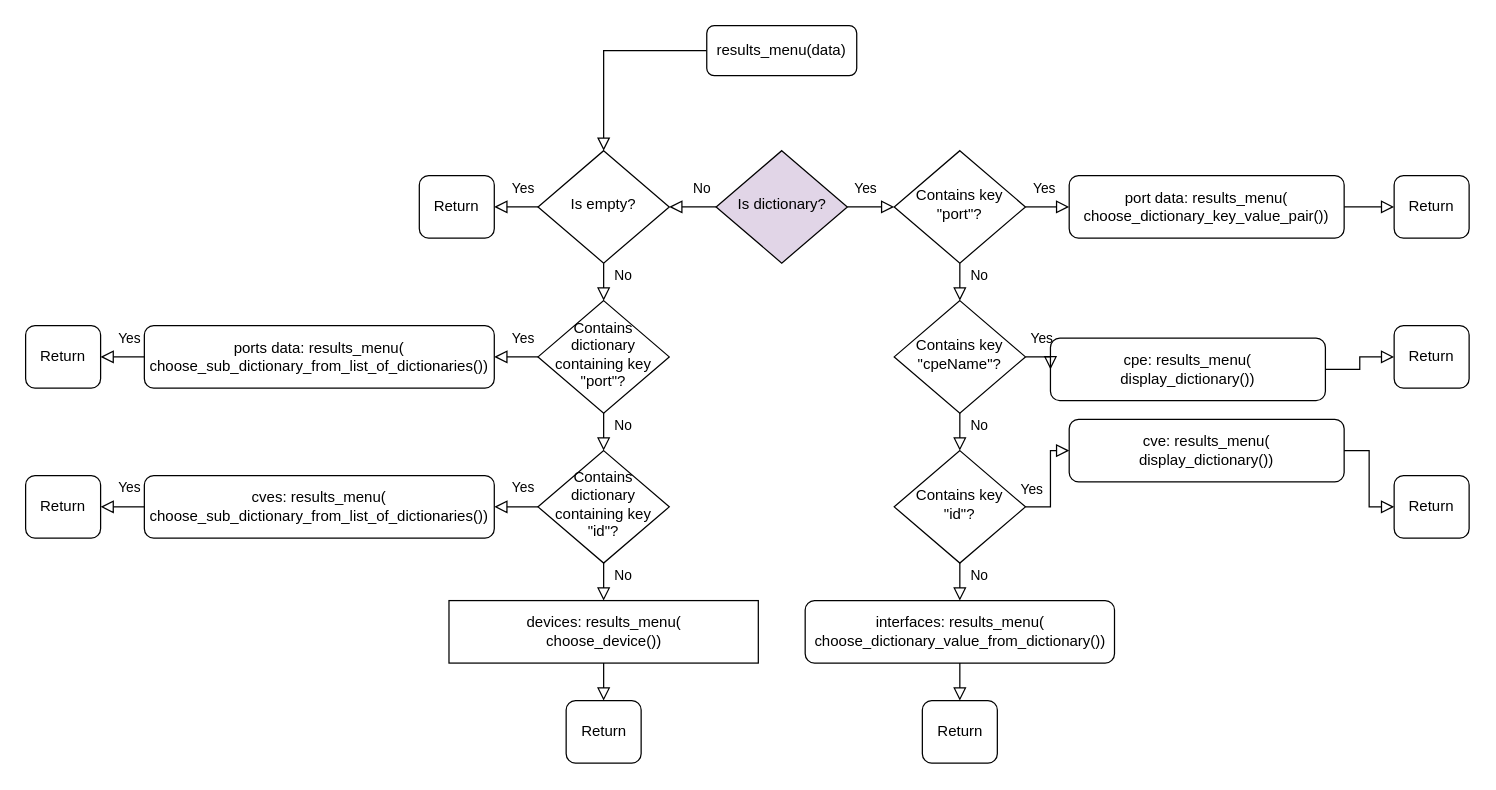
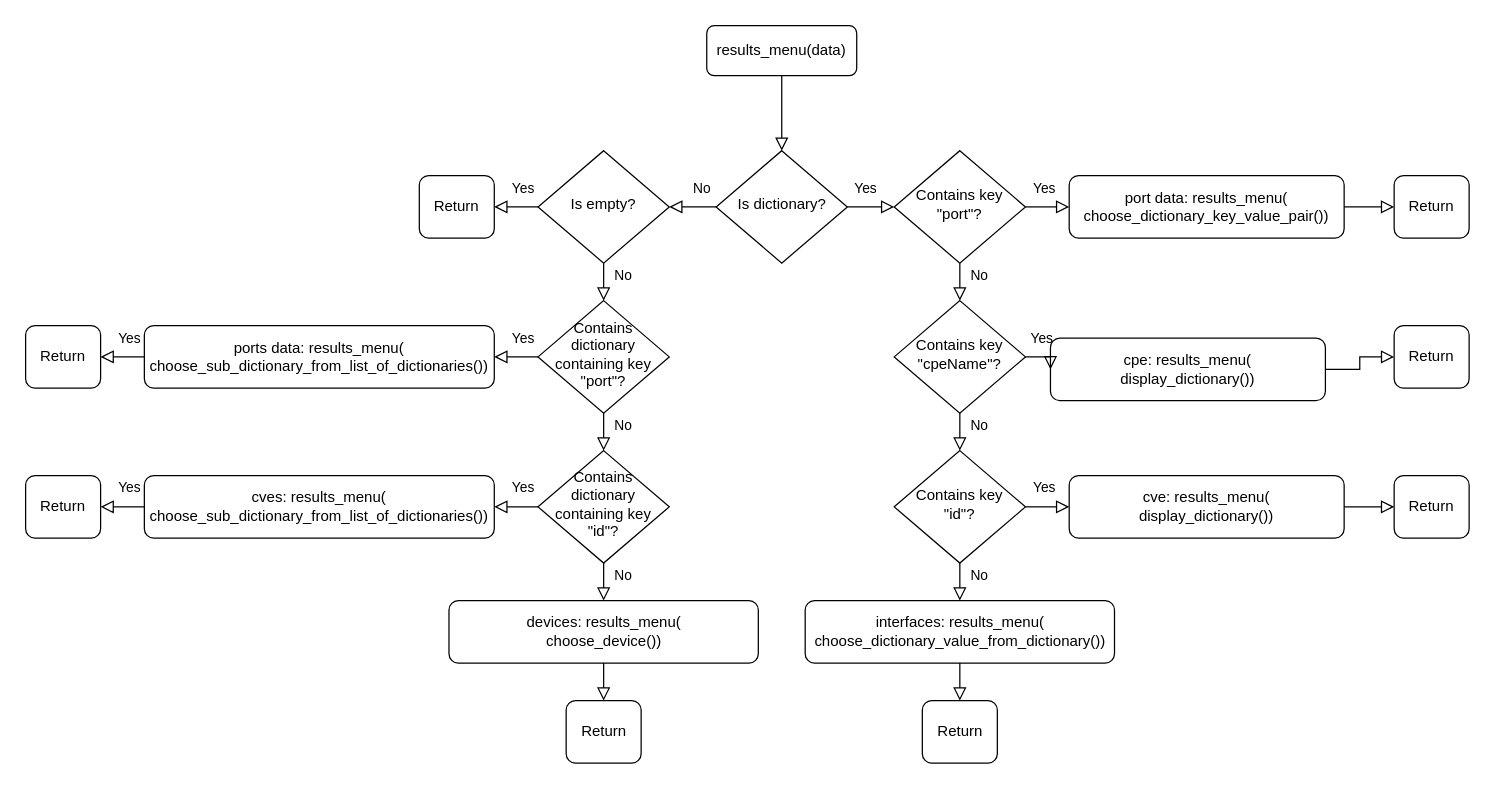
  <mxCell id="0" />
  <mxCell id="1" parent="0" />
- <mxCell id="2" value="" style="rounded=0;html=1;jettySize=auto;orthogonalLoop=1;fontSize=11;endArrow=block;endFill=0;endSize=8;strokeWidth=1;shadow=0;labelBackgroundColor=none;edgeStyle=orthogonalEdgeStyle;" parent="1" source="3" target="22" edge="1"><mxGeometry relative="1" as="geometry" /></mxCell>
+ <mxCell id="2" value="" style="rounded=0;html=1;jettySize=auto;orthogonalLoop=1;fontSize=11;endArrow=block;endFill=0;endSize=8;strokeWidth=1;shadow=0;labelBackgroundColor=none;edgeStyle=orthogonalEdgeStyle;" parent="1" source="3" target="5" edge="1"><mxGeometry relative="1" as="geometry" /></mxCell>
  <mxCell id="3" value="results_menu(data)" style="rounded=1;whiteSpace=wrap;html=1;fontSize=12;glass=0;strokeWidth=1;shadow=0;" parent="1" vertex="1"><mxGeometry x="565" y="20" width="120" height="40" as="geometry" /></mxCell>
  <mxCell id="4" value="Yes" style="edgeStyle=orthogonalEdgeStyle;rounded=0;html=1;jettySize=auto;orthogonalLoop=1;fontSize=11;endArrow=block;endFill=0;endSize=8;strokeWidth=1;shadow=0;labelBackgroundColor=none;entryX=0;entryY=0.5;entryDx=0;entryDy=0;" parent="1" source="5" target="6" edge="1"><mxGeometry x="-0.332" y="15" relative="1" as="geometry"><mxPoint as="offset" /><mxPoint x="720" y="160" as="targetPoint" /></mxGeometry></mxCell>
- <mxCell id="5" value="Is dictionary?" style="rhombus;whiteSpace=wrap;html=1;shadow=0;fontFamily=Helvetica;fontSize=12;align=center;strokeWidth=1;spacing=6;spacingTop=-4;fillColor=#e1d5e7;" parent="1" vertex="1"><mxGeometry x="572.5" y="120" width="105" height="90" as="geometry" /></mxCell>
+ <mxCell id="5" value="Is dictionary?" style="rhombus;whiteSpace=wrap;html=1;shadow=0;fontFamily=Helvetica;fontSize=12;align=center;strokeWidth=1;spacing=6;spacingTop=-4;" parent="1" vertex="1"><mxGeometry x="572.5" y="120" width="105" height="90" as="geometry" /></mxCell>
  <mxCell id="6" value="Contains key &quot;port&quot;?" style="rhombus;whiteSpace=wrap;html=1;shadow=0;fontFamily=Helvetica;fontSize=12;align=center;strokeWidth=1;spacing=6;spacingTop=-4;" parent="1" vertex="1"><mxGeometry x="715" y="120" width="105" height="90" as="geometry" /></mxCell>
  <mxCell id="7" value="&lt;div&gt;port data: results_menu( &lt;br&gt;&lt;/div&gt;&lt;div&gt;choose_dictionary_key_value_pair())&lt;br&gt;&lt;/div&gt;" style="rounded=1;whiteSpace=wrap;html=1;" parent="1" vertex="1"><mxGeometry x="855" y="140" width="220" height="50" as="geometry" /></mxCell>
  <mxCell id="8" value="Yes" style="edgeStyle=orthogonalEdgeStyle;rounded=0;html=1;jettySize=auto;orthogonalLoop=1;fontSize=11;endArrow=block;endFill=0;endSize=8;strokeWidth=1;shadow=0;labelBackgroundColor=none;entryX=0;entryY=0.5;entryDx=0;entryDy=0;exitX=1;exitY=0.5;exitDx=0;exitDy=0;" parent="1" source="6" target="7" edge="1"><mxGeometry x="-0.143" y="15" relative="1" as="geometry"><mxPoint as="offset" /><mxPoint x="817.5" y="164.8" as="sourcePoint" /><mxPoint x="867.5" y="164.8" as="targetPoint" /></mxGeometry></mxCell>
  <mxCell id="9" value="No" style="edgeStyle=orthogonalEdgeStyle;rounded=0;html=1;jettySize=auto;orthogonalLoop=1;fontSize=11;endArrow=block;endFill=0;endSize=8;strokeWidth=1;shadow=0;labelBackgroundColor=none;exitX=0.5;exitY=1;exitDx=0;exitDy=0;entryX=0.5;entryY=0;entryDx=0;entryDy=0;" parent="1" source="6" edge="1"><mxGeometry x="-0.341" y="15" relative="1" as="geometry"><mxPoint as="offset" /><mxPoint x="762.5" y="230" as="sourcePoint" /><mxPoint x="767.5" y="240" as="targetPoint" /></mxGeometry></mxCell>
  <mxCell id="10" value="&lt;div&gt;cpe: results_menu(&lt;br&gt;&lt;/div&gt;&lt;div&gt;display_dictionary())&lt;/div&gt;" style="rounded=1;whiteSpace=wrap;html=1;" parent="1" vertex="1"><mxGeometry x="840" y="270" width="220" height="50" as="geometry" /></mxCell>
  <mxCell id="11" value="Yes" style="edgeStyle=orthogonalEdgeStyle;rounded=0;html=1;jettySize=auto;orthogonalLoop=1;fontSize=11;endArrow=block;endFill=0;endSize=8;strokeWidth=1;shadow=0;labelBackgroundColor=none;entryX=0;entryY=0.5;entryDx=0;entryDy=0;exitX=1;exitY=0.5;exitDx=0;exitDy=0;" parent="1" source="14" target="10" edge="1"><mxGeometry x="-0.143" y="15" relative="1" as="geometry"><mxPoint as="offset" /><mxPoint x="817.5" y="280" as="sourcePoint" /><mxPoint x="867.5" y="279.8" as="targetPoint" /></mxGeometry></mxCell>
  <mxCell id="12" value="No" style="edgeStyle=orthogonalEdgeStyle;rounded=0;html=1;jettySize=auto;orthogonalLoop=1;fontSize=11;endArrow=block;endFill=0;endSize=8;strokeWidth=1;shadow=0;labelBackgroundColor=none;exitX=0.5;exitY=1;exitDx=0;exitDy=0;entryX=0.5;entryY=0;entryDx=0;entryDy=0;" parent="1" source="14" edge="1"><mxGeometry x="-0.341" y="15" relative="1" as="geometry"><mxPoint as="offset" /><mxPoint x="767.5" y="320" as="sourcePoint" /><mxPoint x="767.5" y="360" as="targetPoint" /></mxGeometry></mxCell>
  <mxCell id="13" value="Yes" style="edgeStyle=orthogonalEdgeStyle;rounded=0;html=1;jettySize=auto;orthogonalLoop=1;fontSize=11;endArrow=block;endFill=0;endSize=8;strokeWidth=1;shadow=0;labelBackgroundColor=none;entryX=0;entryY=0.5;entryDx=0;entryDy=0;exitX=1;exitY=0.5;exitDx=0;exitDy=0;" parent="1" source="15" target="16" edge="1"><mxGeometry x="-0.143" y="15" relative="1" as="geometry"><mxPoint as="offset" /><mxPoint x="817.5" y="400" as="sourcePoint" /><mxPoint x="855" y="405" as="targetPoint" /></mxGeometry></mxCell>
  <mxCell id="14" value="Contains key &quot;cpeName&quot;?" style="rhombus;whiteSpace=wrap;html=1;shadow=0;fontFamily=Helvetica;fontSize=12;align=center;strokeWidth=1;spacing=6;spacingTop=-4;" parent="1" vertex="1"><mxGeometry x="715" y="240" width="105" height="90" as="geometry" /></mxCell>
  <mxCell id="15" value="Contains key &quot;id&quot;?" style="rhombus;whiteSpace=wrap;html=1;shadow=0;fontFamily=Helvetica;fontSize=12;align=center;strokeWidth=1;spacing=6;spacingTop=-4;" parent="1" vertex="1"><mxGeometry x="715" y="360" width="105" height="90" as="geometry" /></mxCell>
- <mxCell id="16" value="&lt;div&gt;cve: results_menu(&lt;br&gt;&lt;/div&gt;&lt;div&gt;display_dictionary())&lt;/div&gt;" style="rounded=1;whiteSpace=wrap;html=1;" parent="1" vertex="1"><mxGeometry x="855" y="335" width="220" height="50" as="geometry" /></mxCell>
+ <mxCell id="16" value="&lt;div&gt;cve: results_menu(&lt;br&gt;&lt;/div&gt;&lt;div&gt;display_dictionary())&lt;/div&gt;" style="rounded=1;whiteSpace=wrap;html=1;" parent="1" vertex="1"><mxGeometry x="855" y="380" width="220" height="50" as="geometry" /></mxCell>
  <mxCell id="17" value="&lt;div&gt;interfaces: results_menu(&lt;br&gt;&lt;/div&gt;&lt;div&gt;choose_dictionary_value_from_dictionary())&lt;/div&gt;" style="rounded=1;whiteSpace=wrap;html=1;" vertex="1" parent="1"><mxGeometry x="643.75" y="480" width="247.5" height="50" as="geometry" /></mxCell>
  <mxCell id="18" value="No" style="edgeStyle=orthogonalEdgeStyle;rounded=0;html=1;jettySize=auto;orthogonalLoop=1;fontSize=11;endArrow=block;endFill=0;endSize=8;strokeWidth=1;shadow=0;labelBackgroundColor=none;exitX=0;exitY=0.5;exitDx=0;exitDy=0;" edge="1" parent="1" source="5"><mxGeometry x="-0.341" y="-15" relative="1" as="geometry"><mxPoint as="offset" /><mxPoint x="535" y="165" as="targetPoint" /><mxPoint x="525" y="175" as="sourcePoint" /></mxGeometry></mxCell>
  <mxCell id="19" value="Contains dictionary containing key &quot;port&quot;?" style="rhombus;whiteSpace=wrap;html=1;shadow=0;fontFamily=Helvetica;fontSize=12;align=center;strokeWidth=1;spacing=6;spacingTop=-4;" vertex="1" parent="1"><mxGeometry x="430" y="240" width="105" height="90" as="geometry" /></mxCell>
  <mxCell id="20" value="Yes" style="edgeStyle=orthogonalEdgeStyle;rounded=0;html=1;jettySize=auto;orthogonalLoop=1;fontSize=11;endArrow=block;endFill=0;endSize=8;strokeWidth=1;shadow=0;labelBackgroundColor=none;exitX=0;exitY=0.5;exitDx=0;exitDy=0;entryX=1;entryY=0.5;entryDx=0;entryDy=0;" edge="1" parent="1" source="19" target="21"><mxGeometry x="-0.341" y="-15" relative="1" as="geometry"><mxPoint as="offset" /><mxPoint x="392" y="164.8" as="targetPoint" /><mxPoint x="430" y="164.8" as="sourcePoint" /></mxGeometry></mxCell>
  <mxCell id="21" value="&lt;div&gt;ports data: results_menu(&lt;br&gt;&lt;/div&gt;&lt;div&gt;choose_sub_dictionary_from_list_of_dictionaries())&lt;br&gt;&lt;/div&gt;" style="rounded=1;whiteSpace=wrap;html=1;" vertex="1" parent="1"><mxGeometry x="115" y="260" width="280" height="50" as="geometry" /></mxCell>
  <mxCell id="22" value="Is empty?" style="rhombus;whiteSpace=wrap;html=1;shadow=0;fontFamily=Helvetica;fontSize=12;align=center;strokeWidth=1;spacing=6;spacingTop=-4;" vertex="1" parent="1"><mxGeometry x="430" y="120" width="105" height="90" as="geometry" /></mxCell>
  <mxCell id="23" value="Yes" style="edgeStyle=orthogonalEdgeStyle;rounded=0;html=1;jettySize=auto;orthogonalLoop=1;fontSize=11;endArrow=block;endFill=0;endSize=8;strokeWidth=1;shadow=0;labelBackgroundColor=none;entryX=1;entryY=0.5;entryDx=0;entryDy=0;" edge="1" parent="1"><mxGeometry x="-0.341" y="-15" relative="1" as="geometry"><mxPoint as="offset" /><mxPoint x="395" y="164.81" as="targetPoint" /><mxPoint x="430" y="165" as="sourcePoint" /></mxGeometry></mxCell>
  <mxCell id="24" value="Return" style="rounded=1;whiteSpace=wrap;html=1;" vertex="1" parent="1"><mxGeometry x="335" y="140" width="60" height="50" as="geometry" /></mxCell>
  <mxCell id="25" value="Return" style="rounded=1;whiteSpace=wrap;html=1;" vertex="1" parent="1"><mxGeometry x="1115" y="140" width="60" height="50" as="geometry" /></mxCell>
  <mxCell id="26" value="" style="edgeStyle=orthogonalEdgeStyle;rounded=0;html=1;jettySize=auto;orthogonalLoop=1;fontSize=11;endArrow=block;endFill=0;endSize=8;strokeWidth=1;shadow=0;labelBackgroundColor=none;entryX=0;entryY=0.5;entryDx=0;entryDy=0;exitX=1;exitY=0.5;exitDx=0;exitDy=0;" edge="1" parent="1" source="7" target="25"><mxGeometry x="-0.143" y="15" relative="1" as="geometry"><mxPoint as="offset" /><mxPoint x="1075" y="164.79" as="sourcePoint" /><mxPoint x="1110" y="164.79" as="targetPoint" /></mxGeometry></mxCell>
  <mxCell id="27" value="Return" style="rounded=1;whiteSpace=wrap;html=1;" vertex="1" parent="1"><mxGeometry x="1115" y="260" width="60" height="50" as="geometry" /></mxCell>
  <mxCell id="28" value="" style="edgeStyle=orthogonalEdgeStyle;rounded=0;html=1;jettySize=auto;orthogonalLoop=1;fontSize=11;endArrow=block;endFill=0;endSize=8;strokeWidth=1;shadow=0;labelBackgroundColor=none;entryX=0;entryY=0.5;entryDx=0;entryDy=0;exitX=1;exitY=0.5;exitDx=0;exitDy=0;" edge="1" parent="1" target="27" source="10"><mxGeometry x="-0.143" y="15" relative="1" as="geometry"><mxPoint as="offset" /><mxPoint x="1075" y="285" as="sourcePoint" /><mxPoint x="1110" y="284.79" as="targetPoint" /></mxGeometry></mxCell>
  <mxCell id="29" value="Return" style="rounded=1;whiteSpace=wrap;html=1;" vertex="1" parent="1"><mxGeometry x="1115" y="380" width="60" height="50" as="geometry" /></mxCell>
  <mxCell id="30" value="" style="edgeStyle=orthogonalEdgeStyle;rounded=0;html=1;jettySize=auto;orthogonalLoop=1;fontSize=11;endArrow=block;endFill=0;endSize=8;strokeWidth=1;shadow=0;labelBackgroundColor=none;entryX=0;entryY=0.5;entryDx=0;entryDy=0;exitX=1;exitY=0.5;exitDx=0;exitDy=0;" edge="1" parent="1" target="29" source="16"><mxGeometry y="15" relative="1" as="geometry"><mxPoint as="offset" /><mxPoint x="1075" y="405" as="sourcePoint" /><mxPoint x="1110" y="404.79" as="targetPoint" /></mxGeometry></mxCell>
  <mxCell id="31" value="Return" style="rounded=1;whiteSpace=wrap;html=1;" vertex="1" parent="1"><mxGeometry x="737.5" y="560" width="60" height="50" as="geometry" /></mxCell>
  <mxCell id="32" value="No" style="edgeStyle=orthogonalEdgeStyle;rounded=0;html=1;jettySize=auto;orthogonalLoop=1;fontSize=11;endArrow=block;endFill=0;endSize=8;strokeWidth=1;shadow=0;labelBackgroundColor=none;exitX=0.5;exitY=1;exitDx=0;exitDy=0;entryX=0.5;entryY=0;entryDx=0;entryDy=0;" edge="1" parent="1" source="15" target="17"><mxGeometry x="-0.341" y="15" relative="1" as="geometry"><mxPoint as="offset" /><mxPoint x="767.75" y="450" as="sourcePoint" /><mxPoint x="767.25" y="480" as="targetPoint" /></mxGeometry></mxCell>
  <mxCell id="33" value="" style="edgeStyle=orthogonalEdgeStyle;rounded=0;html=1;jettySize=auto;orthogonalLoop=1;fontSize=11;endArrow=block;endFill=0;endSize=8;strokeWidth=1;shadow=0;labelBackgroundColor=none;exitX=0.5;exitY=1;exitDx=0;exitDy=0;entryX=0.5;entryY=0;entryDx=0;entryDy=0;" edge="1" parent="1" source="17" target="31"><mxGeometry x="-0.341" y="15" relative="1" as="geometry"><mxPoint as="offset" /><mxPoint x="767.36" y="530" as="sourcePoint" /><mxPoint x="767.36" y="560" as="targetPoint" /></mxGeometry></mxCell>
  <mxCell id="34" value="No" style="edgeStyle=orthogonalEdgeStyle;rounded=0;html=1;jettySize=auto;orthogonalLoop=1;fontSize=11;endArrow=block;endFill=0;endSize=8;strokeWidth=1;shadow=0;labelBackgroundColor=none;exitX=0.5;exitY=1;exitDx=0;exitDy=0;entryX=0.5;entryY=0;entryDx=0;entryDy=0;" edge="1" parent="1" source="22" target="19"><mxGeometry x="-0.341" y="15" relative="1" as="geometry"><mxPoint as="offset" /><mxPoint x="482.7" y="210" as="sourcePoint" /><mxPoint x="482.2" y="240" as="targetPoint" /></mxGeometry></mxCell>
  <mxCell id="35" value="Return" style="rounded=1;whiteSpace=wrap;html=1;" vertex="1" parent="1"><mxGeometry x="20" y="260" width="60" height="50" as="geometry" /></mxCell>
  <mxCell id="36" value="Yes" style="edgeStyle=orthogonalEdgeStyle;rounded=0;html=1;jettySize=auto;orthogonalLoop=1;fontSize=11;endArrow=block;endFill=0;endSize=8;strokeWidth=1;shadow=0;labelBackgroundColor=none;entryX=1;entryY=0.5;entryDx=0;entryDy=0;exitX=0;exitY=0.5;exitDx=0;exitDy=0;" edge="1" parent="1" source="21" target="35"><mxGeometry x="-0.341" y="-15" relative="1" as="geometry"><mxPoint as="offset" /><mxPoint x="80" y="284.86" as="targetPoint" /><mxPoint x="115" y="285.05" as="sourcePoint" /></mxGeometry></mxCell>
  <mxCell id="37" value="Contains dictionary containing key &quot;id&quot;?" style="rhombus;whiteSpace=wrap;html=1;shadow=0;fontFamily=Helvetica;fontSize=12;align=center;strokeWidth=1;spacing=6;spacingTop=-4;" vertex="1" parent="1"><mxGeometry x="430" y="360" width="105" height="90" as="geometry" /></mxCell>
  <mxCell id="38" value="No" style="edgeStyle=orthogonalEdgeStyle;rounded=0;html=1;jettySize=auto;orthogonalLoop=1;fontSize=11;endArrow=block;endFill=0;endSize=8;strokeWidth=1;shadow=0;labelBackgroundColor=none;exitX=0.5;exitY=1;exitDx=0;exitDy=0;entryX=0.5;entryY=0;entryDx=0;entryDy=0;" edge="1" parent="1" source="19" target="37"><mxGeometry x="-0.341" y="15" relative="1" as="geometry"><mxPoint as="offset" /><mxPoint x="482.45" y="330" as="sourcePoint" /><mxPoint x="482.45" y="360" as="targetPoint" /></mxGeometry></mxCell>
  <mxCell id="39" value="No" style="edgeStyle=orthogonalEdgeStyle;rounded=0;html=1;jettySize=auto;orthogonalLoop=1;fontSize=11;endArrow=block;endFill=0;endSize=8;strokeWidth=1;shadow=0;labelBackgroundColor=none;exitX=0.5;exitY=1;exitDx=0;exitDy=0;entryX=0.5;entryY=0;entryDx=0;entryDy=0;" edge="1" parent="1" source="37" target="40"><mxGeometry x="-0.341" y="15" relative="1" as="geometry"><mxPoint as="offset" /><mxPoint x="482.42" y="450" as="sourcePoint" /><mxPoint x="482.42" y="480" as="targetPoint" /></mxGeometry></mxCell>
- <mxCell id="40" value="&lt;div&gt;devices: results_menu(&lt;br&gt;&lt;/div&gt;&lt;div&gt;choose_device())&lt;/div&gt;" style="whiteSpace=wrap;html=1;rounded=0;" vertex="1" parent="1"><mxGeometry x="358.75" y="480" width="247.5" height="50" as="geometry" /></mxCell>
+ <mxCell id="40" value="&lt;div&gt;devices: results_menu(&lt;br&gt;&lt;/div&gt;&lt;div&gt;choose_device())&lt;/div&gt;" style="rounded=1;whiteSpace=wrap;html=1;" vertex="1" parent="1"><mxGeometry x="358.75" y="480" width="247.5" height="50" as="geometry" /></mxCell>
  <mxCell id="41" value="Return" style="rounded=1;whiteSpace=wrap;html=1;" vertex="1" parent="1"><mxGeometry x="452.5" y="560" width="60" height="50" as="geometry" /></mxCell>
  <mxCell id="42" value="" style="edgeStyle=orthogonalEdgeStyle;rounded=0;html=1;jettySize=auto;orthogonalLoop=1;fontSize=11;endArrow=block;endFill=0;endSize=8;strokeWidth=1;shadow=0;labelBackgroundColor=none;entryX=0.5;entryY=0;entryDx=0;entryDy=0;exitX=0.5;exitY=1;exitDx=0;exitDy=0;" edge="1" parent="1" target="41" source="40"><mxGeometry x="-0.341" y="15" relative="1" as="geometry"><mxPoint as="offset" /><mxPoint x="483" y="530" as="sourcePoint" /><mxPoint x="482.36" y="560" as="targetPoint" /></mxGeometry></mxCell>
  <mxCell id="43" value="Yes" style="edgeStyle=orthogonalEdgeStyle;rounded=0;html=1;jettySize=auto;orthogonalLoop=1;fontSize=11;endArrow=block;endFill=0;endSize=8;strokeWidth=1;shadow=0;labelBackgroundColor=none;exitX=0;exitY=0.5;exitDx=0;exitDy=0;entryX=1;entryY=0.5;entryDx=0;entryDy=0;" edge="1" parent="1" target="44" source="37"><mxGeometry x="-0.341" y="-15" relative="1" as="geometry"><mxPoint as="offset" /><mxPoint x="392" y="284.8" as="targetPoint" /><mxPoint x="430" y="405" as="sourcePoint" /></mxGeometry></mxCell>
  <mxCell id="44" value="&lt;div&gt;cves: results_menu(&lt;br&gt;&lt;/div&gt;&lt;div&gt;choose_sub_dictionary_from_list_of_dictionaries())&lt;br&gt;&lt;/div&gt;" style="rounded=1;whiteSpace=wrap;html=1;" vertex="1" parent="1"><mxGeometry x="115" y="380" width="280" height="50" as="geometry" /></mxCell>
  <mxCell id="45" value="Return" style="rounded=1;whiteSpace=wrap;html=1;" vertex="1" parent="1"><mxGeometry x="20" y="380" width="60" height="50" as="geometry" /></mxCell>
  <mxCell id="46" value="Yes" style="edgeStyle=orthogonalEdgeStyle;rounded=0;html=1;jettySize=auto;orthogonalLoop=1;fontSize=11;endArrow=block;endFill=0;endSize=8;strokeWidth=1;shadow=0;labelBackgroundColor=none;entryX=1;entryY=0.5;entryDx=0;entryDy=0;exitX=0;exitY=0.5;exitDx=0;exitDy=0;" edge="1" parent="1" source="44" target="45"><mxGeometry x="-0.341" y="-15" relative="1" as="geometry"><mxPoint as="offset" /><mxPoint x="80" y="404.86" as="targetPoint" /><mxPoint x="115" y="405.05" as="sourcePoint" /></mxGeometry></mxCell>
